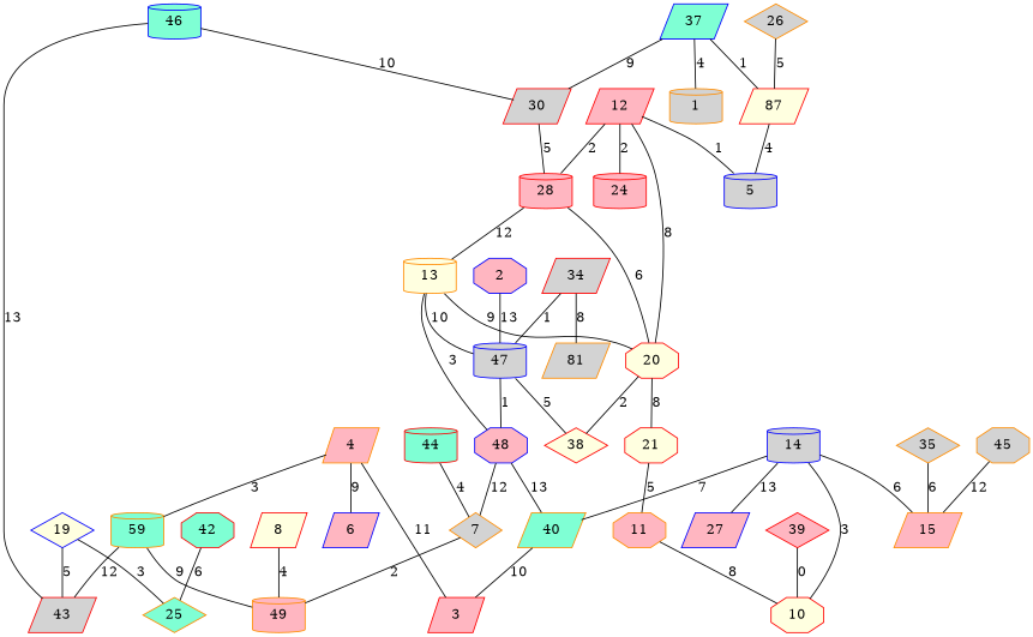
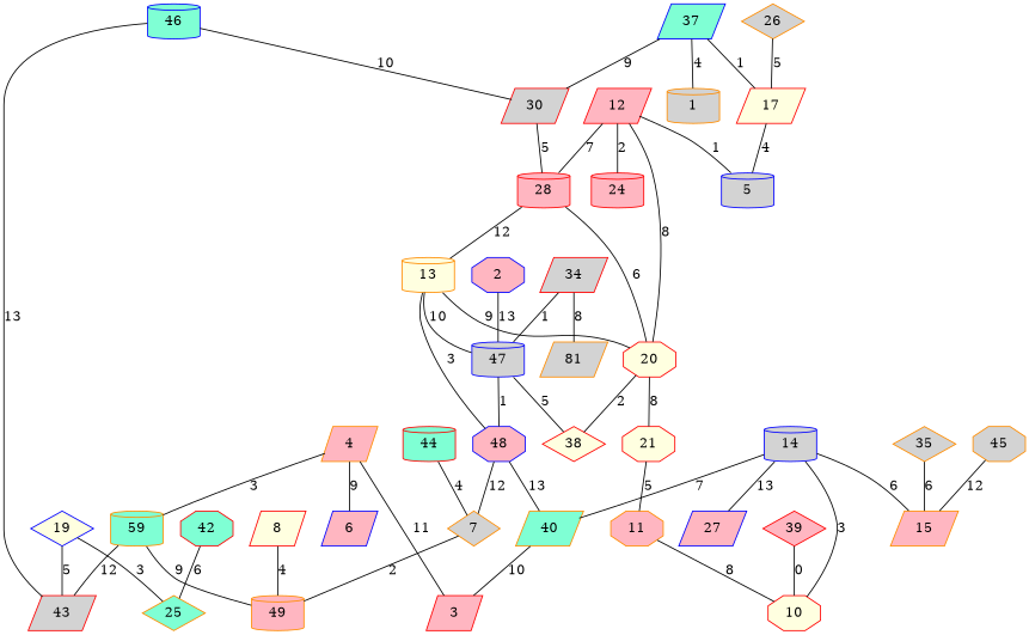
  graph {
    node [color=red fillcolor=lightpink shape=parallelogram style=filled]
    46 [color=blue fillcolor=aquamarine shape=cylinder]
    30 [fillcolor=lightgrey]
    43 [fillcolor=lightgrey]
    28 [shape=cylinder]
    13 [color=darkorange fillcolor=lightyellow shape=cylinder]
    19 [color=blue fillcolor=lightyellow shape=diamond]
    25 [color=darkorange fillcolor=aquamarine shape=diamond]
    8 [fillcolor=lightyellow]
    49 [color=darkorange shape=cylinder]
    4 [color=darkorange]
    3
    6 [color=blue]
    n13 [color=darkorange fillcolor=aquamarine label=59 shape=cylinder]
    14 [color=blue fillcolor=lightgrey shape=cylinder]
    10 [fillcolor=lightyellow shape=octagon]
    40 [color=darkorange fillcolor=aquamarine]
    15 [color=darkorange]
    27 [color=blue]
    12
    20 [fillcolor=lightyellow shape=octagon]
    5 [color=blue fillcolor=lightgrey shape=cylinder]
    24 [shape=cylinder]
    38 [fillcolor=lightyellow shape=diamond]
    21 [fillcolor=lightyellow shape=octagon]
    47 [color=blue fillcolor=lightgrey shape=cylinder]
    11 [color=darkorange shape=octagon]
    37 [color=blue fillcolor=aquamarine]
-   17 [fillcolor=lightyellow label=87]
+   17 [fillcolor=lightyellow]
    1 [color=darkorange fillcolor=lightgrey shape=cylinder]
    48 [color=blue shape=octagon]
    26 [color=darkorange fillcolor=lightgrey shape=diamond]
    7 [color=darkorange fillcolor=lightgrey shape=diamond]
    2 [color=blue shape=octagon]
    45 [color=darkorange fillcolor=lightgrey shape=octagon]
    44 [fillcolor=aquamarine shape=cylinder]
    42 [fillcolor=aquamarine shape=octagon]
    39 [shape=diamond]
    34 [fillcolor=lightgrey]
    n39 [color=darkorange fillcolor=lightgrey label=81]
    35 [color=darkorange fillcolor=lightgrey shape=diamond]
    46 -- 30 [label=10]
    46 -- 43 [label=13]
    30 -- 28 [label=5]
    28 -- 13 [label=12]
    13 -- 20 [label=9]
    13 -- 47 [label=10]
    19 -- 43 [label=5]
    19 -- 25 [label=3]
    8 -- 49 [label=4]
    4 -- 3 [label=11]
    4 -- 6 [label=9]
    4 -- n13 [label=3]
    n13 -- 43 [label=12]
    n13 -- 49 [label=9]
    14 -- 10 [label=3]
    14 -- 40 [label=7]
    14 -- 15 [label=6]
    14 -- 27 [label=13]
    40 -- 3 [label=10]
-   12 -- 28 [label=2]
+   12 -- 28 [label=7]
    12 -- 20 [label=8]
    12 -- 5 [label=1]
    12 -- 24 [label=2]
    20 -- 28 [label=6]
    20 -- 38 [label=2]
    20 -- 21 [label=8]
    21 -- 11 [label=5]
    47 -- 38 [label=5]
    47 -- 48 [label=1]
    11 -- 10 [label=8]
    37 -- 30 [label=9]
    37 -- 17 [label=1]
    37 -- 1 [label=4]
    17 -- 5 [label=4]
    48 -- 13 [label=3]
    48 -- 40 [label=13]
    48 -- 7 [label=12]
    26 -- 17 [label=5]
    7 -- 49 [label=2]
    2 -- 47 [label=13]
    45 -- 15 [label=12]
    44 -- 7 [label=4]
    42 -- 25 [label=6]
    39 -- 10 [label=0]
    34 -- 47 [label=1]
    34 -- n39 [label=8]
    35 -- 15 [label=6]
  }
